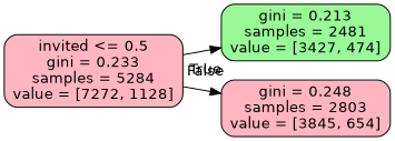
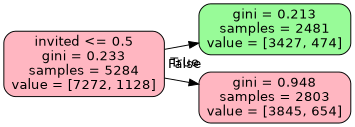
  digraph {
    rankdir=LR
    node [color=black fillcolor=lightpink fontname=helvetica shape=box style="filled, rounded"]
    edge [fontname=helvetica labeldistance=2.5]
    n1 [label="invited <= 0.5\ngini = 0.233\nsamples = 5284\nvalue = [7272, 1128]"]
    n2 [fillcolor=palegreen label="gini = 0.213\nsamples = 2481\nvalue = [3427, 474]"]
-   n3 [label="gini = 0.248\nsamples = 2803\nvalue = [3845, 654]"]
+   n3 [label="gini = 0.948\nsamples = 2803\nvalue = [3845, 654]"]
    n1 -> n2 [headlabel=True labelangle=45]
    n1 -> n3 [headlabel=False labelangle=-45]
  }
